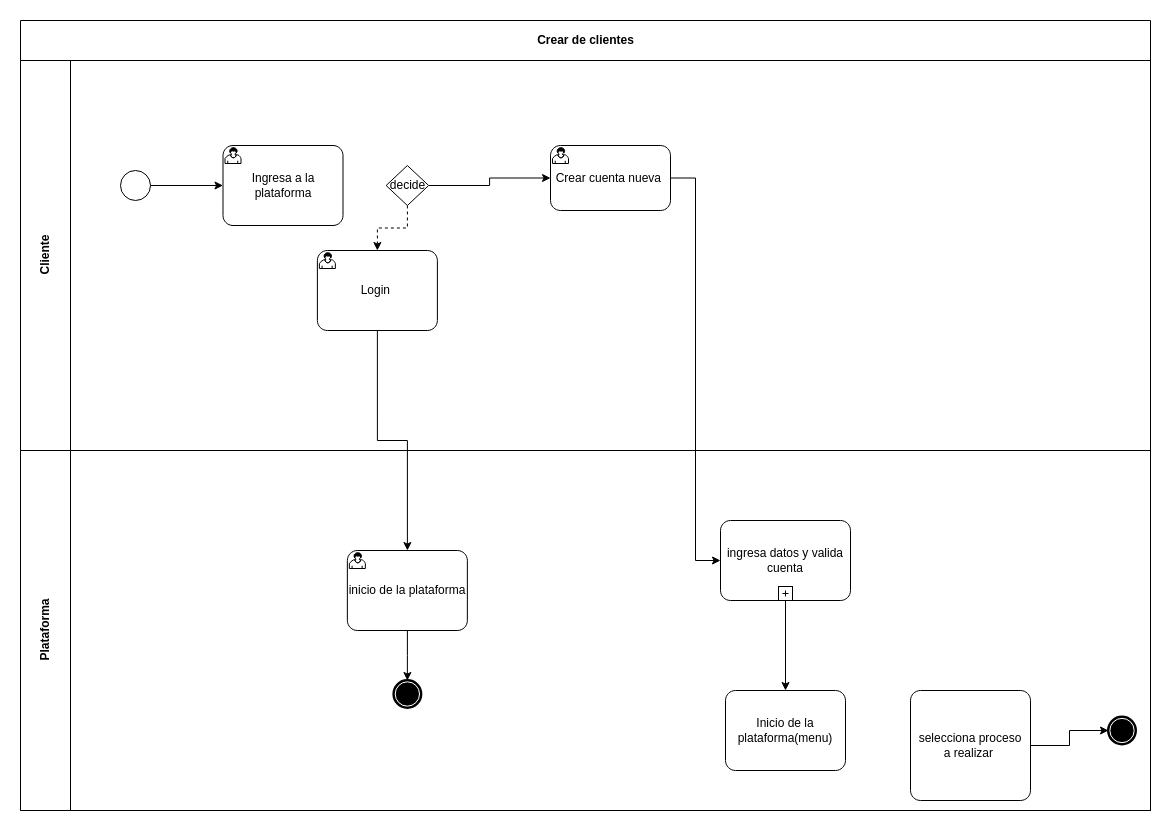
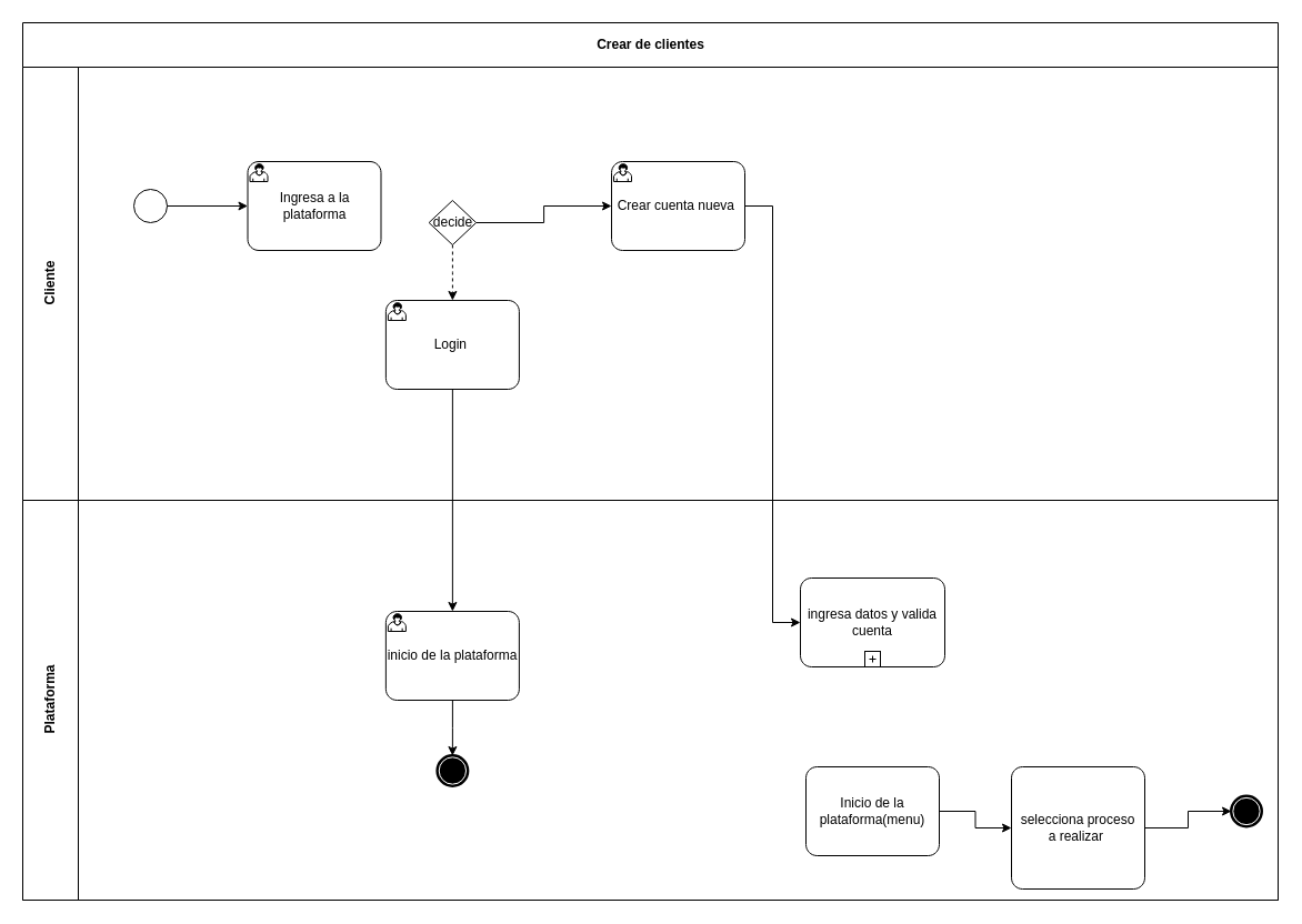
  <mxCell id="0" />
  <mxCell id="1" parent="0" />
  <mxCell id="2" value="Crear de clientes" style="swimlane;html=1;childLayout=stackLayout;resizeParent=1;resizeParentMax=0;horizontal=1;startSize=40;horizontalStack=0;" vertex="1" parent="1"><mxGeometry x="20" y="20" width="1130" height="790" as="geometry" /></mxCell>
  <mxCell id="3" value="Cliente" style="swimlane;html=1;startSize=50;horizontal=0;" vertex="1" parent="2"><mxGeometry y="40" width="1130" height="390" as="geometry"><mxRectangle y="20" width="480" height="20" as="alternateBounds" /></mxGeometry></mxCell>
  <mxCell id="4" value="" style="ellipse;whiteSpace=wrap;html=1;aspect=fixed;" vertex="1" parent="3"><mxGeometry x="100" y="110" width="30" height="30" as="geometry" /></mxCell>
  <mxCell id="5" value="" style="edgeStyle=orthogonalEdgeStyle;rounded=0;orthogonalLoop=1;jettySize=auto;html=1;entryX=0.5;entryY=0;entryDx=0;entryDy=0;entryPerimeter=0;dashed=1;" edge="1" parent="3" source="7" target="11"><mxGeometry relative="1" as="geometry"><mxPoint x="386.9" y="270" as="targetPoint" /></mxGeometry></mxCell>
  <mxCell id="6" style="edgeStyle=orthogonalEdgeStyle;rounded=0;orthogonalLoop=1;jettySize=auto;html=1;entryX=0;entryY=0.5;entryDx=0;entryDy=0;entryPerimeter=0;" edge="1" parent="3" source="7" target="10"><mxGeometry relative="1" as="geometry" /></mxCell>
- <mxCell id="7" value="decide" style="rhombus;whiteSpace=wrap;html=1;" vertex="1" parent="3"><mxGeometry x="365.63" y="105" width="42.5" height="40" as="geometry" /></mxCell>
+ <mxCell id="7" value="decide" style="rhombus;whiteSpace=wrap;html=1;" vertex="1" parent="3"><mxGeometry x="365.63" y="120" width="42.5" height="40" as="geometry" /></mxCell>
  <mxCell id="8" value="" style="edgeStyle=orthogonalEdgeStyle;rounded=0;orthogonalLoop=1;jettySize=auto;html=1;entryX=0;entryY=0.5;entryDx=0;entryDy=0;entryPerimeter=0;" edge="1" parent="3" source="4" target="9"><mxGeometry relative="1" as="geometry"><mxPoint x="180" y="85" as="targetPoint" /></mxGeometry></mxCell>
  <mxCell id="9" value="Ingresa a la plataforma" style="points=[[0.25,0,0],[0.5,0,0],[0.75,0,0],[1,0.25,0],[1,0.5,0],[1,0.75,0],[0.75,1,0],[0.5,1,0],[0.25,1,0],[0,0.75,0],[0,0.5,0],[0,0.25,0]];shape=mxgraph.bpmn.task;whiteSpace=wrap;rectStyle=rounded;size=10;taskMarker=user;" vertex="1" parent="3"><mxGeometry x="202.5" y="85" width="120" height="80" as="geometry" /></mxCell>
- <mxCell id="10" value="Crear cuenta nueva " style="points=[[0.25,0,0],[0.5,0,0],[0.75,0,0],[1,0.25,0],[1,0.5,0],[1,0.75,0],[0.75,1,0],[0.5,1,0],[0.25,1,0],[0,0.75,0],[0,0.5,0],[0,0.25,0]];shape=mxgraph.bpmn.task;whiteSpace=wrap;rectStyle=rounded;size=10;taskMarker=user;" vertex="1" parent="3"><mxGeometry x="530" y="85" width="120" height="65" as="geometry" /></mxCell>
- <mxCell id="11" value="Login " style="points=[[0.25,0,0],[0.5,0,0],[0.75,0,0],[1,0.25,0],[1,0.5,0],[1,0.75,0],[0.75,1,0],[0.5,1,0],[0.25,1,0],[0,0.75,0],[0,0.5,0],[0,0.25,0]];shape=mxgraph.bpmn.task;whiteSpace=wrap;rectStyle=rounded;size=10;taskMarker=user;" vertex="1" parent="3"><mxGeometry x="296.88" y="190" width="120" height="80" as="geometry" /></mxCell>
+ <mxCell id="10" value="Crear cuenta nueva " style="points=[[0.25,0,0],[0.5,0,0],[0.75,0,0],[1,0.25,0],[1,0.5,0],[1,0.75,0],[0.75,1,0],[0.5,1,0],[0.25,1,0],[0,0.75,0],[0,0.5,0],[0,0.25,0]];shape=mxgraph.bpmn.task;whiteSpace=wrap;rectStyle=rounded;size=10;taskMarker=user;" vertex="1" parent="3"><mxGeometry x="530" y="85" width="120" height="80" as="geometry" /></mxCell>
+ <mxCell id="11" value="Login " style="points=[[0.25,0,0],[0.5,0,0],[0.75,0,0],[1,0.25,0],[1,0.5,0],[1,0.75,0],[0.75,1,0],[0.5,1,0],[0.25,1,0],[0,0.75,0],[0,0.5,0],[0,0.25,0]];shape=mxgraph.bpmn.task;whiteSpace=wrap;rectStyle=rounded;size=10;taskMarker=user;" vertex="1" parent="3"><mxGeometry x="326.88" y="210" width="120" height="80" as="geometry" /></mxCell>
  <mxCell id="12" value="Plataforma" style="swimlane;html=1;startSize=50;horizontal=0;" vertex="1" parent="2"><mxGeometry y="430" width="1130" height="360" as="geometry" /></mxCell>
  <mxCell id="13" value="inicio de la plataforma" style="points=[[0.25,0,0],[0.5,0,0],[0.75,0,0],[1,0.25,0],[1,0.5,0],[1,0.75,0],[0.75,1,0],[0.5,1,0],[0.25,1,0],[0,0.75,0],[0,0.5,0],[0,0.25,0]];shape=mxgraph.bpmn.task;whiteSpace=wrap;rectStyle=rounded;size=10;taskMarker=user;" vertex="1" parent="12"><mxGeometry x="326.87" y="100" width="120" height="80" as="geometry" /></mxCell>
  <mxCell id="14" value="" style="points=[[0.145,0.145,0],[0.5,0,0],[0.855,0.145,0],[1,0.5,0],[0.855,0.855,0],[0.5,1,0],[0.145,0.855,0],[0,0.5,0]];shape=mxgraph.bpmn.event;html=1;verticalLabelPosition=bottom;labelBackgroundColor=#ffffff;verticalAlign=top;align=center;perimeter=ellipsePerimeter;outlineConnect=0;aspect=fixed;outline=end;symbol=terminate;" vertex="1" parent="12"><mxGeometry x="373.37" y="230" width="27" height="27" as="geometry" /></mxCell>
  <mxCell id="15" value="ingresa datos y valida cuenta" style="points=[[0.25,0,0],[0.5,0,0],[0.75,0,0],[1,0.25,0],[1,0.5,0],[1,0.75,0],[0.75,1,0],[0.5,1,0],[0.25,1,0],[0,0.75,0],[0,0.5,0],[0,0.25,0]];shape=mxgraph.bpmn.task;whiteSpace=wrap;rectStyle=rounded;size=10;taskMarker=abstract;isLoopSub=1;" vertex="1" parent="12"><mxGeometry x="700" y="70" width="130" height="80" as="geometry" /></mxCell>
  <mxCell id="16" value="Inicio de la plataforma(menu)" style="points=[[0.25,0,0],[0.5,0,0],[0.75,0,0],[1,0.25,0],[1,0.5,0],[1,0.75,0],[0.75,1,0],[0.5,1,0],[0.25,1,0],[0,0.75,0],[0,0.5,0],[0,0.25,0]];shape=mxgraph.bpmn.task;whiteSpace=wrap;rectStyle=rounded;size=10;taskMarker=abstract;" vertex="1" parent="12"><mxGeometry x="705" y="240" width="120" height="80" as="geometry" /></mxCell>
- <mxCell id="17" style="edgeStyle=orthogonalEdgeStyle;rounded=0;orthogonalLoop=1;jettySize=auto;html=1;" edge="1" parent="12" source="15" target="16"><mxGeometry relative="1" as="geometry" /></mxCell>
  <mxCell id="18" style="edgeStyle=orthogonalEdgeStyle;rounded=0;orthogonalLoop=1;jettySize=auto;html=1;entryX=0;entryY=0.5;entryDx=0;entryDy=0;entryPerimeter=0;" edge="1" parent="12" source="19" target="21"><mxGeometry relative="1" as="geometry" /></mxCell>
  <mxCell id="19" value="selecciona proceso&#10;a realizar " style="points=[[0.25,0,0],[0.5,0,0],[0.75,0,0],[1,0.25,0],[1,0.5,0],[1,0.75,0],[0.75,1,0],[0.5,1,0],[0.25,1,0],[0,0.75,0],[0,0.5,0],[0,0.25,0]];shape=mxgraph.bpmn.task;whiteSpace=wrap;rectStyle=rounded;size=10;taskMarker=abstract;" vertex="1" parent="12"><mxGeometry x="890" y="240" width="120" height="110" as="geometry" /></mxCell>
+ <mxCell id="20" value="" style="edgeStyle=orthogonalEdgeStyle;rounded=0;orthogonalLoop=1;jettySize=auto;html=1;" edge="1" parent="12" source="16" target="19"><mxGeometry relative="1" as="geometry" /></mxCell>
  <mxCell id="21" value="" style="points=[[0.145,0.145,0],[0.5,0,0],[0.855,0.145,0],[1,0.5,0],[0.855,0.855,0],[0.5,1,0],[0.145,0.855,0],[0,0.5,0]];shape=mxgraph.bpmn.event;html=1;verticalLabelPosition=bottom;labelBackgroundColor=#ffffff;verticalAlign=top;align=center;perimeter=ellipsePerimeter;outlineConnect=0;aspect=fixed;outline=end;symbol=terminate;" vertex="1" parent="12"><mxGeometry x="1088" y="266.5" width="27" height="27" as="geometry" /></mxCell>
  <mxCell id="22" value="" style="edgeStyle=orthogonalEdgeStyle;rounded=0;orthogonalLoop=1;jettySize=auto;html=1;exitX=0.5;exitY=1;exitDx=0;exitDy=0;exitPerimeter=0;" edge="1" parent="2" source="11" target="13"><mxGeometry relative="1" as="geometry"><mxPoint x="386.885" y="345" as="sourcePoint" /><mxPoint x="391" y="280" as="targetPoint" /></mxGeometry></mxCell>
  <mxCell id="23" style="edgeStyle=orthogonalEdgeStyle;rounded=0;orthogonalLoop=1;jettySize=auto;html=1;exitX=1;exitY=0.5;exitDx=0;exitDy=0;exitPerimeter=0;entryX=0;entryY=0.5;entryDx=0;entryDy=0;entryPerimeter=0;" edge="1" parent="2" source="10" target="15"><mxGeometry relative="1" as="geometry" /></mxCell>
  <mxCell id="24" style="edgeStyle=orthogonalEdgeStyle;rounded=0;orthogonalLoop=1;jettySize=auto;html=1;" edge="1" parent="1" source="13"><mxGeometry relative="1" as="geometry"><mxPoint x="406.87" y="680" as="targetPoint" /></mxGeometry></mxCell>
